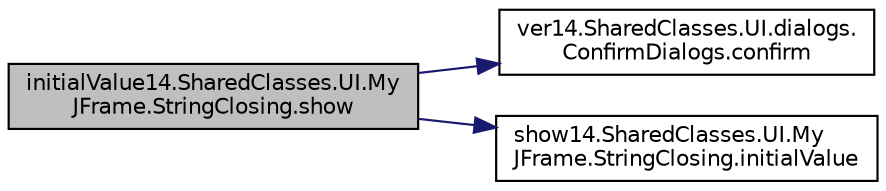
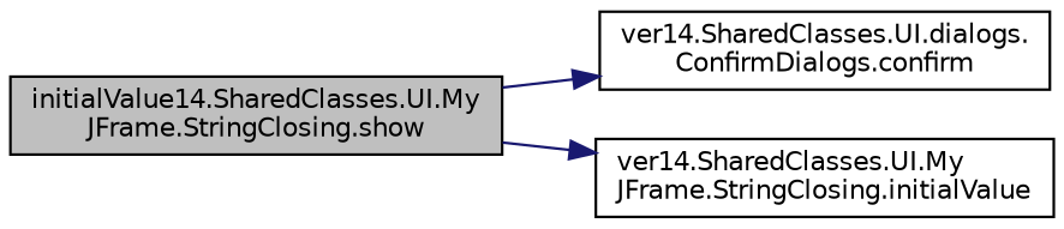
  digraph {
    rankdir=LR
    node [color=black fillcolor=white fontname=Helvetica fontsize=10 shape=record style=filled]
    edge [color=midnightblue fontname=Helvetica fontsize=10 labelfontname=Helvetica labelfontsize=10 style=solid]
    n1 [fillcolor=grey75 fontcolor=black height=0.2 label="initialValue14.SharedClasses.UI.My\lJFrame.StringClosing.show" width=0.4]
    n2 [height=0.2 label="ver14.SharedClasses.UI.dialogs.\lConfirmDialogs.confirm" width=0.4]
-   n3 [height=0.2 label="show14.SharedClasses.UI.My\lJFrame.StringClosing.initialValue" width=0.4]
+   n3 [height=0.2 label="ver14.SharedClasses.UI.My\lJFrame.StringClosing.initialValue" width=0.4]
    n1 -> n2
    n1 -> n3
  }
